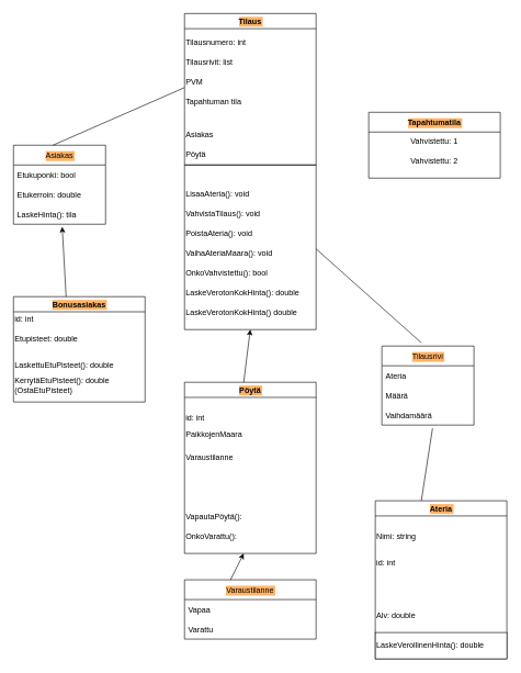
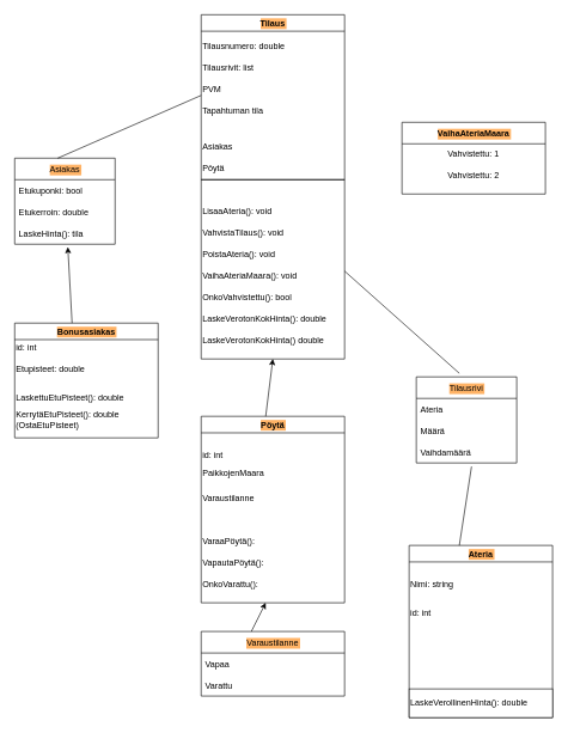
  <mxCell id="0" />
  <mxCell id="1" parent="0" />
  <mxCell id="2" value="Tilaus" style="swimlane;align=center;labelBackgroundColor=#FFB366;" parent="1" vertex="1"><mxGeometry x="280" y="20" width="200" height="230" as="geometry" /></mxCell>
- <mxCell id="3" value="Tilausnumero: int" style="text;html=1;strokeColor=none;fillColor=none;align=left;verticalAlign=middle;whiteSpace=wrap;rounded=0;" parent="2" vertex="1"><mxGeometry y="30" width="200" height="30" as="geometry" /></mxCell>
+ <mxCell id="3" value="Tilausnumero: double" style="text;html=1;strokeColor=none;fillColor=none;align=left;verticalAlign=middle;whiteSpace=wrap;rounded=0;" parent="2" vertex="1"><mxGeometry y="30" width="200" height="30" as="geometry" /></mxCell>
  <mxCell id="4" value="Tapahtuman tila" style="text;html=1;strokeColor=none;fillColor=none;align=left;verticalAlign=middle;whiteSpace=wrap;rounded=0;" parent="2" vertex="1"><mxGeometry y="120" width="200" height="30" as="geometry" /></mxCell>
  <mxCell id="5" value="Pöytä" style="text;html=1;strokeColor=none;fillColor=none;align=left;verticalAlign=middle;whiteSpace=wrap;rounded=0;" parent="2" vertex="1"><mxGeometry y="200" width="200" height="30" as="geometry" /></mxCell>
  <mxCell id="6" value="Tilausrivit: list" style="text;html=1;strokeColor=none;fillColor=none;align=left;verticalAlign=middle;whiteSpace=wrap;rounded=0;" parent="1" vertex="1"><mxGeometry x="280" y="80" width="200" height="30" as="geometry" /></mxCell>
  <mxCell id="7" value="PVM" style="text;html=1;strokeColor=none;fillColor=none;align=left;verticalAlign=middle;whiteSpace=wrap;rounded=0;" parent="1" vertex="1"><mxGeometry x="280" y="110" width="200" height="30" as="geometry" /></mxCell>
  <mxCell id="8" value="Asiakas" style="text;html=1;strokeColor=none;fillColor=none;align=left;verticalAlign=middle;whiteSpace=wrap;rounded=0;" parent="1" vertex="1"><mxGeometry x="280" y="190" width="200" height="30" as="geometry" /></mxCell>
  <mxCell id="9" value="" style="swimlane;startSize=0;" parent="1" vertex="1"><mxGeometry x="280" y="250" width="200" height="250" as="geometry"><mxRectangle x="300" y="310" width="50" height="40" as="alternateBounds" /></mxGeometry></mxCell>
  <mxCell id="10" value="LisaaAteria(): void" style="text;html=1;strokeColor=none;fillColor=none;align=left;verticalAlign=middle;whiteSpace=wrap;rounded=0;" parent="9" vertex="1"><mxGeometry y="30" width="200" height="30" as="geometry" /></mxCell>
  <mxCell id="11" value="VahvistaTilaus(): void" style="text;html=1;strokeColor=none;fillColor=none;align=left;verticalAlign=middle;whiteSpace=wrap;rounded=0;" parent="9" vertex="1"><mxGeometry y="60" width="200" height="30" as="geometry" /></mxCell>
  <mxCell id="12" value="LaskeVerotonKokHinta() double" style="text;html=1;strokeColor=none;fillColor=none;align=left;verticalAlign=middle;whiteSpace=wrap;rounded=0;" parent="9" vertex="1"><mxGeometry y="210" width="200" height="30" as="geometry" /></mxCell>
  <mxCell id="13" value="LaskeVerotonKokHinta(): double" style="text;html=1;strokeColor=none;fillColor=none;align=left;verticalAlign=middle;whiteSpace=wrap;rounded=0;" parent="9" vertex="1"><mxGeometry y="180" width="200" height="30" as="geometry" /></mxCell>
  <mxCell id="14" value="PoistaAteria(): void" style="text;html=1;strokeColor=none;fillColor=none;align=left;verticalAlign=middle;whiteSpace=wrap;rounded=0;" parent="1" vertex="1"><mxGeometry x="280" y="340" width="200" height="30" as="geometry" /></mxCell>
  <mxCell id="15" value="VaihaAteriaMaara(): void" style="text;html=1;strokeColor=none;fillColor=none;align=left;verticalAlign=middle;whiteSpace=wrap;rounded=0;" parent="1" vertex="1"><mxGeometry x="280" y="370" width="200" height="30" as="geometry" /></mxCell>
  <mxCell id="16" value="OnkoVahvistettu(): bool" style="text;html=1;strokeColor=none;fillColor=none;align=left;verticalAlign=middle;whiteSpace=wrap;rounded=0;" parent="1" vertex="1"><mxGeometry x="280" y="400" width="200" height="30" as="geometry" /></mxCell>
- <mxCell id="17" value="Tapahtumatila" style="swimlane;startSize=30;labelBackgroundColor=#FFB366;" parent="1" vertex="1"><mxGeometry x="560" y="170" width="200" height="100" as="geometry" /></mxCell>
+ <mxCell id="17" value="VaihaAteriaMaara" style="swimlane;startSize=30;labelBackgroundColor=#FFB366;" parent="1" vertex="1"><mxGeometry x="560" y="170" width="200" height="100" as="geometry" /></mxCell>
  <mxCell id="18" value="Vahvistettu: 2" style="text;html=1;strokeColor=none;fillColor=none;align=center;verticalAlign=middle;whiteSpace=wrap;rounded=0;" parent="17" vertex="1"><mxGeometry y="50" width="200" height="50" as="geometry" /></mxCell>
  <mxCell id="19" value="Vahvistettu: 1" style="text;html=1;strokeColor=none;fillColor=none;align=center;verticalAlign=middle;whiteSpace=wrap;rounded=0;" parent="1" vertex="1"><mxGeometry x="560" y="200" width="200" height="30" as="geometry" /></mxCell>
  <mxCell id="20" value="Asiakas" style="swimlane;fontStyle=0;childLayout=stackLayout;horizontal=1;startSize=30;horizontalStack=0;resizeParent=1;resizeParentMax=0;resizeLast=0;collapsible=1;marginBottom=0;labelBackgroundColor=#FFB366;" parent="1" vertex="1"><mxGeometry x="20" y="220" width="140" height="120" as="geometry" /></mxCell>
  <mxCell id="21" value="Etukuponki: bool" style="text;strokeColor=none;fillColor=none;align=left;verticalAlign=middle;spacingLeft=4;spacingRight=4;overflow=hidden;points=[[0,0.5],[1,0.5]];portConstraint=eastwest;rotatable=0;" parent="20" vertex="1"><mxGeometry y="30" width="140" height="30" as="geometry" /></mxCell>
  <mxCell id="22" value="Etukerroin: double" style="text;strokeColor=none;fillColor=none;align=left;verticalAlign=middle;spacingLeft=4;spacingRight=4;overflow=hidden;points=[[0,0.5],[1,0.5]];portConstraint=eastwest;rotatable=0;" parent="20" vertex="1"><mxGeometry y="60" width="140" height="30" as="geometry" /></mxCell>
  <mxCell id="23" value="LaskeHinta(): tila" style="text;strokeColor=none;fillColor=none;align=left;verticalAlign=middle;spacingLeft=4;spacingRight=4;overflow=hidden;points=[[0,0.5],[1,0.5]];portConstraint=eastwest;rotatable=0;" parent="20" vertex="1"><mxGeometry y="90" width="140" height="30" as="geometry" /></mxCell>
  <mxCell id="24" value="Bonusasiakas" style="swimlane;align=center;labelBackgroundColor=#FFB366;" parent="1" vertex="1"><mxGeometry x="20" y="450" width="200" height="160" as="geometry" /></mxCell>
  <mxCell id="25" value="id: int" style="text;html=1;strokeColor=none;fillColor=none;align=left;verticalAlign=middle;whiteSpace=wrap;rounded=0;" parent="24" vertex="1"><mxGeometry y="20" width="200" height="30" as="geometry" /></mxCell>
  <mxCell id="26" value="KerrytäEtuPisteet(): double (OstaEtuPisteet)" style="text;html=1;strokeColor=none;fillColor=none;align=left;verticalAlign=middle;whiteSpace=wrap;rounded=0;" parent="24" vertex="1"><mxGeometry y="120" width="200" height="30" as="geometry" /></mxCell>
  <mxCell id="27" value="Etupisteet: double" style="text;html=1;strokeColor=none;fillColor=none;align=left;verticalAlign=middle;whiteSpace=wrap;rounded=0;" parent="1" vertex="1"><mxGeometry x="20" y="500" width="200" height="30" as="geometry" /></mxCell>
  <mxCell id="28" value="LaskettuEtuPisteet(): double" style="text;html=1;strokeColor=none;fillColor=none;align=left;verticalAlign=middle;whiteSpace=wrap;rounded=0;" parent="1" vertex="1"><mxGeometry x="20" y="540" width="200" height="30" as="geometry" /></mxCell>
  <mxCell id="29" value="Pöytä" style="swimlane;labelBackgroundColor=#FFB366;" parent="1" vertex="1"><mxGeometry x="280" y="580" width="200" height="260" as="geometry" /></mxCell>
  <mxCell id="30" value="id: int" style="text;html=1;strokeColor=none;fillColor=none;align=left;verticalAlign=middle;whiteSpace=wrap;rounded=0;" parent="29" vertex="1"><mxGeometry y="40" width="200" height="30" as="geometry" /></mxCell>
  <mxCell id="31" value="PaikkojenMaara" style="text;html=1;strokeColor=none;fillColor=none;align=left;verticalAlign=middle;whiteSpace=wrap;rounded=0;" parent="29" vertex="1"><mxGeometry y="60" width="200" height="40" as="geometry" /></mxCell>
  <mxCell id="32" value="Varaustilanne" style="text;html=1;strokeColor=none;fillColor=none;align=left;verticalAlign=middle;whiteSpace=wrap;rounded=0;" parent="29" vertex="1"><mxGeometry y="100" width="200" height="30" as="geometry" /></mxCell>
+ <mxCell id="33" value="VaraaPöytä():" style="text;html=1;strokeColor=none;fillColor=none;align=left;verticalAlign=middle;whiteSpace=wrap;rounded=0;" parent="1" vertex="1"><mxGeometry x="280" y="740" width="200" height="30" as="geometry" /></mxCell>
  <mxCell id="34" value="VapautaPöytä():" style="text;html=1;strokeColor=none;fillColor=none;align=left;verticalAlign=middle;whiteSpace=wrap;rounded=0;" parent="1" vertex="1"><mxGeometry x="280" y="770" width="200" height="30" as="geometry" /></mxCell>
  <mxCell id="35" value="OnkoVarattu():" style="text;html=1;strokeColor=none;fillColor=none;align=left;verticalAlign=middle;whiteSpace=wrap;rounded=0;" parent="1" vertex="1"><mxGeometry x="280" y="800" width="200" height="30" as="geometry" /></mxCell>
  <mxCell id="36" value="Varaustilanne" style="swimlane;fontStyle=0;childLayout=stackLayout;horizontal=1;startSize=30;horizontalStack=0;resizeParent=1;resizeParentMax=0;resizeLast=0;collapsible=1;marginBottom=0;labelBackgroundColor=#FFB366;" parent="1" vertex="1"><mxGeometry x="280" y="880" width="200" height="90" as="geometry" /></mxCell>
  <mxCell id="37" value="Vapaa" style="text;strokeColor=none;fillColor=none;align=left;verticalAlign=middle;spacingLeft=4;spacingRight=4;overflow=hidden;points=[[0,0.5],[1,0.5]];portConstraint=eastwest;rotatable=0;" parent="36" vertex="1"><mxGeometry y="30" width="200" height="30" as="geometry" /></mxCell>
  <mxCell id="38" value="Varattu" style="text;strokeColor=none;fillColor=none;align=left;verticalAlign=middle;spacingLeft=4;spacingRight=4;overflow=hidden;points=[[0,0.5],[1,0.5]];portConstraint=eastwest;rotatable=0;" parent="36" vertex="1"><mxGeometry y="60" width="200" height="30" as="geometry" /></mxCell>
  <mxCell id="39" value="Tilausrivi" style="swimlane;fontStyle=0;childLayout=stackLayout;horizontal=1;startSize=30;horizontalStack=0;resizeParent=1;resizeParentMax=0;resizeLast=0;collapsible=1;marginBottom=0;labelBackgroundColor=#FFB366;" parent="1" vertex="1"><mxGeometry x="580" y="525" width="140" height="120" as="geometry" /></mxCell>
  <mxCell id="40" value="Ateria" style="text;strokeColor=none;fillColor=none;align=left;verticalAlign=middle;spacingLeft=4;spacingRight=4;overflow=hidden;points=[[0,0.5],[1,0.5]];portConstraint=eastwest;rotatable=0;" parent="39" vertex="1"><mxGeometry y="30" width="140" height="30" as="geometry" /></mxCell>
  <mxCell id="41" value="Määrä" style="text;strokeColor=none;fillColor=none;align=left;verticalAlign=middle;spacingLeft=4;spacingRight=4;overflow=hidden;points=[[0,0.5],[1,0.5]];portConstraint=eastwest;rotatable=0;" parent="39" vertex="1"><mxGeometry y="60" width="140" height="30" as="geometry" /></mxCell>
  <mxCell id="42" value="Vaihdamäärä" style="text;strokeColor=none;fillColor=none;align=left;verticalAlign=middle;spacingLeft=4;spacingRight=4;overflow=hidden;points=[[0,0.5],[1,0.5]];portConstraint=eastwest;rotatable=0;" parent="39" vertex="1"><mxGeometry y="90" width="140" height="30" as="geometry" /></mxCell>
  <mxCell id="43" value="Ateria" style="swimlane;startSize=23;labelBackgroundColor=#FFB366;" parent="1" vertex="1"><mxGeometry x="570" y="760" width="200" height="240" as="geometry" /></mxCell>
  <mxCell id="44" value="Nimi: string" style="text;html=1;strokeColor=none;fillColor=none;align=left;verticalAlign=middle;whiteSpace=wrap;rounded=0;" parent="43" vertex="1"><mxGeometry y="40" width="200" height="30" as="geometry" /></mxCell>
  <mxCell id="45" value="id: int" style="text;html=1;strokeColor=none;fillColor=none;align=left;verticalAlign=middle;whiteSpace=wrap;rounded=0;" parent="43" vertex="1"><mxGeometry y="80" width="200" height="30" as="geometry" /></mxCell>
  <mxCell id="46" value="" style="rounded=0;whiteSpace=wrap;html=1;" parent="43" vertex="1"><mxGeometry y="200" width="200" height="40" as="geometry" /></mxCell>
  <mxCell id="47" value="LaskeVerollinenHinta(): double" style="text;html=1;strokeColor=none;fillColor=none;align=left;verticalAlign=middle;whiteSpace=wrap;rounded=0;" parent="43" vertex="1"><mxGeometry y="205" width="200" height="30" as="geometry" /></mxCell>
- <mxCell id="48" value="Alv: double" style="text;html=1;strokeColor=none;fillColor=none;align=left;verticalAlign=middle;whiteSpace=wrap;rounded=0;" parent="1" vertex="1"><mxGeometry x="570" y="920" width="200" height="30" as="geometry" /></mxCell>
  <mxCell id="49" value="" style="endArrow=none;html=1;rounded=0;entryX=0;entryY=0.75;entryDx=0;entryDy=0;" parent="1" target="7" edge="1"><mxGeometry width="50" height="50" relative="1" as="geometry"><mxPoint x="80" y="220" as="sourcePoint" /><mxPoint x="130" y="170" as="targetPoint" /></mxGeometry></mxCell>
  <mxCell id="50" value="" style="endArrow=classic;html=1;rounded=0;entryX=0.529;entryY=1.133;entryDx=0;entryDy=0;entryPerimeter=0;" parent="1" target="23" edge="1"><mxGeometry width="50" height="50" relative="1" as="geometry"><mxPoint x="100" y="450" as="sourcePoint" /><mxPoint x="150" y="400" as="targetPoint" /></mxGeometry></mxCell>
  <mxCell id="51" value="" style="endArrow=classic;html=1;rounded=0;entryX=0.5;entryY=1;entryDx=0;entryDy=0;" parent="1" target="9" edge="1"><mxGeometry width="50" height="50" relative="1" as="geometry"><mxPoint x="370" y="580" as="sourcePoint" /><mxPoint x="420" y="530" as="targetPoint" /></mxGeometry></mxCell>
  <mxCell id="52" value="" style="endArrow=classic;html=1;rounded=0;" parent="1" edge="1"><mxGeometry width="50" height="50" relative="1" as="geometry"><mxPoint x="350" y="880" as="sourcePoint" /><mxPoint x="370" y="840" as="targetPoint" /></mxGeometry></mxCell>
  <mxCell id="53" value="" style="endArrow=none;html=1;rounded=0;entryX=0.55;entryY=1.167;entryDx=0;entryDy=0;entryPerimeter=0;" parent="1" target="42" edge="1"><mxGeometry width="50" height="50" relative="1" as="geometry"><mxPoint x="640" y="760" as="sourcePoint" /><mxPoint x="690" y="710" as="targetPoint" /></mxGeometry></mxCell>
  <mxCell id="54" value="" style="endArrow=none;html=1;rounded=0;entryX=1;entryY=0.25;entryDx=0;entryDy=0;" parent="1" target="15" edge="1"><mxGeometry width="50" height="50" relative="1" as="geometry"><mxPoint x="640" y="520" as="sourcePoint" /><mxPoint x="690" y="470" as="targetPoint" /></mxGeometry></mxCell>
